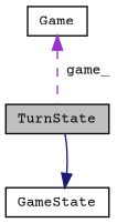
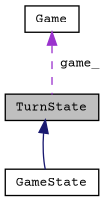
  digraph {
    fontname="Courier Prime"
    node [color=black fillcolor=white fontname="Courier Prime" fontsize=10 shape=record style=filled]
    edge [dir=back fontname="Courier Prime" fontsize=10 labelfontname=Helvetica labelfontsize=10]
    n1 [fillcolor=grey75 fontcolor=black height=0.2 label=TurnState width=0.4]
    n2 [height=0.2 label=GameState width=0.4]
    n3 [height=0.2 label=Game width=0.4]
-   n2 -> n1 [color=midnightblue style=solid]
+   n1 -> n2 [color=midnightblue style=solid]
    n3 -> n1 [color=darkorchid3 label=" game_" style=dashed]
  }
